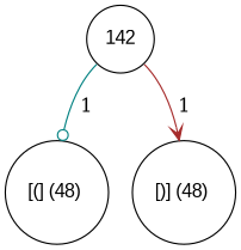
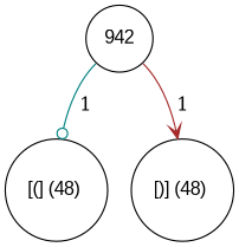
  digraph {
    node [fontname=Arial shape=circle]
    n1 [label="[(] (48) " width=0.5]
-   142 [width=0.5]
+   142 [width=0.5 label=942]
    n3 [label="[)] (48) " width=0.5]
    142 -> n1 [arrowhead=odot color=teal label=" 1" tailport=sw]
    142 -> n3 [arrowhead=vee color=brown label=" 1" tailport=se]
  }
